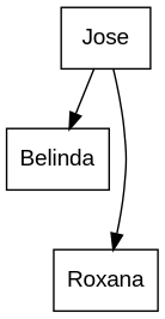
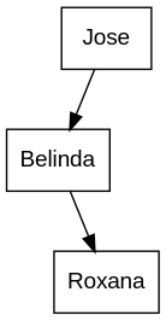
  digraph {
    rankdir=TB
    node [fontname=Arial shape=record]
    n1 [label=Belinda]
    n2 [label=Jose]
    Roxana
    n2 -> n1
-   n2 -> Roxana
+   n1 -> Roxana
  }
